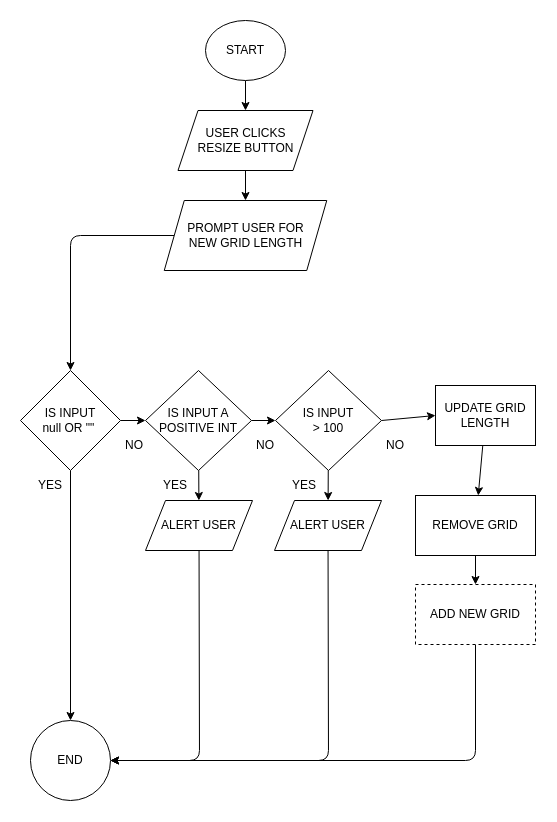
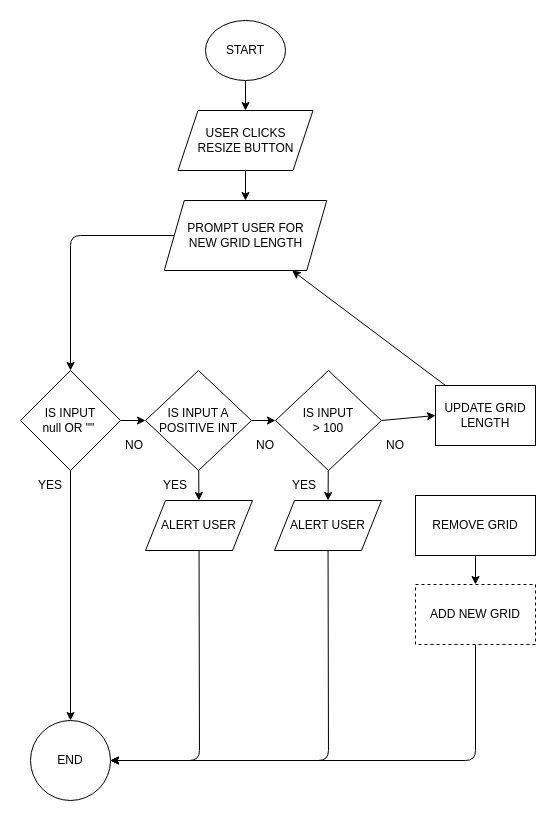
  <mxCell id="0" />
  <mxCell id="1" parent="0" />
  <mxCell id="2" value="" style="edgeStyle=none;html=1;" edge="1" parent="1" source="3" target="5"><mxGeometry relative="1" as="geometry" /></mxCell>
  <mxCell id="3" value="START" style="ellipse;whiteSpace=wrap;html=1;" vertex="1" parent="1"><mxGeometry x="205" y="20" width="80" height="60" as="geometry" /></mxCell>
  <mxCell id="4" value="" style="edgeStyle=none;html=1;" edge="1" parent="1" source="5" target="7"><mxGeometry relative="1" as="geometry" /></mxCell>
  <mxCell id="5" value="USER CLICKS&lt;br&gt;RESIZE BUTTON" style="shape=parallelogram;perimeter=parallelogramPerimeter;whiteSpace=wrap;html=1;fixedSize=1;" vertex="1" parent="1"><mxGeometry x="177.5" y="110" width="135" height="60" as="geometry" /></mxCell>
  <mxCell id="6" style="edgeStyle=none;html=1;entryX=0.5;entryY=0;entryDx=0;entryDy=0;" edge="1" parent="1" source="7" target="10"><mxGeometry relative="1" as="geometry"><Array as="points"><mxPoint x="70" y="235" /></Array></mxGeometry></mxCell>
  <mxCell id="7" value="PROMPT USER FOR&lt;br&gt;NEW GRID LENGTH" style="shape=parallelogram;perimeter=parallelogramPerimeter;whiteSpace=wrap;html=1;fixedSize=1;" vertex="1" parent="1"><mxGeometry x="163.75" y="200" width="162.5" height="70" as="geometry" /></mxCell>
  <mxCell id="8" value="" style="edgeStyle=none;html=1;" edge="1" parent="1" source="10" target="11"><mxGeometry relative="1" as="geometry" /></mxCell>
  <mxCell id="9" value="" style="edgeStyle=none;html=1;" edge="1" parent="1" source="10" target="16"><mxGeometry relative="1" as="geometry" /></mxCell>
  <mxCell id="10" value="IS INPUT&lt;br&gt;null OR &quot;&quot;&amp;nbsp;" style="rhombus;whiteSpace=wrap;html=1;rounded=0;" vertex="1" parent="1"><mxGeometry x="20" y="370" width="100" height="100" as="geometry" /></mxCell>
  <mxCell id="11" value="END" style="ellipse;whiteSpace=wrap;html=1;rounded=0;" vertex="1" parent="1"><mxGeometry x="30" y="720" width="80" height="80" as="geometry" /></mxCell>
  <mxCell id="12" value="YES" style="text;html=1;strokeColor=none;fillColor=none;align=center;verticalAlign=middle;whiteSpace=wrap;rounded=0;" vertex="1" parent="1"><mxGeometry x="20" y="470" width="60" height="30" as="geometry" /></mxCell>
  <mxCell id="13" value="NO" style="text;html=1;strokeColor=none;fillColor=none;align=center;verticalAlign=middle;whiteSpace=wrap;rounded=0;" vertex="1" parent="1"><mxGeometry x="103.75" y="430" width="60" height="30" as="geometry" /></mxCell>
  <mxCell id="14" value="" style="edgeStyle=none;html=1;" edge="1" parent="1" source="16" target="18"><mxGeometry relative="1" as="geometry" /></mxCell>
  <mxCell id="15" style="edgeStyle=none;html=1;exitX=1;exitY=0.5;exitDx=0;exitDy=0;entryX=0;entryY=0.5;entryDx=0;entryDy=0;" edge="1" parent="1" source="16" target="22"><mxGeometry relative="1" as="geometry" /></mxCell>
  <mxCell id="16" value="IS INPUT A&lt;br&gt;POSITIVE INT" style="rhombus;whiteSpace=wrap;html=1;rounded=0;" vertex="1" parent="1"><mxGeometry x="145" y="370" width="106" height="100" as="geometry" /></mxCell>
  <mxCell id="17" style="edgeStyle=none;html=1;entryX=1;entryY=0.5;entryDx=0;entryDy=0;" edge="1" parent="1" source="18" target="11"><mxGeometry relative="1" as="geometry"><Array as="points"><mxPoint x="199" y="760" /></Array></mxGeometry></mxCell>
  <mxCell id="18" value="ALERT USER" style="shape=parallelogram;perimeter=parallelogramPerimeter;whiteSpace=wrap;html=1;fixedSize=1;" vertex="1" parent="1"><mxGeometry x="145" y="500" width="107" height="50" as="geometry" /></mxCell>
  <mxCell id="19" value="YES" style="text;html=1;strokeColor=none;fillColor=none;align=center;verticalAlign=middle;whiteSpace=wrap;rounded=0;" vertex="1" parent="1"><mxGeometry x="145" y="470" width="60" height="30" as="geometry" /></mxCell>
  <mxCell id="20" style="edgeStyle=none;html=1;" edge="1" parent="1" source="22" target="25"><mxGeometry relative="1" as="geometry" /></mxCell>
  <mxCell id="21" style="edgeStyle=none;html=1;exitX=1;exitY=0.5;exitDx=0;exitDy=0;entryX=0;entryY=0.5;entryDx=0;entryDy=0;" edge="1" parent="1" source="22" target="29"><mxGeometry relative="1" as="geometry" /></mxCell>
  <mxCell id="22" value="IS INPUT&lt;br&gt;&amp;gt; 100" style="rhombus;whiteSpace=wrap;html=1;rounded=0;" vertex="1" parent="1"><mxGeometry x="275" y="370" width="106" height="100" as="geometry" /></mxCell>
  <mxCell id="23" value="NO" style="text;html=1;strokeColor=none;fillColor=none;align=center;verticalAlign=middle;whiteSpace=wrap;rounded=0;" vertex="1" parent="1"><mxGeometry x="235" y="430" width="60" height="30" as="geometry" /></mxCell>
  <mxCell id="24" style="edgeStyle=none;html=1;entryX=1;entryY=0.5;entryDx=0;entryDy=0;" edge="1" parent="1" source="25" target="11"><mxGeometry relative="1" as="geometry"><mxPoint x="327.5" y="760" as="targetPoint" /><Array as="points"><mxPoint x="328" y="760" /></Array></mxGeometry></mxCell>
  <mxCell id="25" value="ALERT USER" style="shape=parallelogram;perimeter=parallelogramPerimeter;whiteSpace=wrap;html=1;fixedSize=1;" vertex="1" parent="1"><mxGeometry x="274" y="500" width="107" height="50" as="geometry" /></mxCell>
  <mxCell id="26" value="YES" style="text;html=1;strokeColor=none;fillColor=none;align=center;verticalAlign=middle;whiteSpace=wrap;rounded=0;" vertex="1" parent="1"><mxGeometry x="274" y="470" width="60" height="30" as="geometry" /></mxCell>
  <mxCell id="27" value="NO" style="text;html=1;strokeColor=none;fillColor=none;align=center;verticalAlign=middle;whiteSpace=wrap;rounded=0;" vertex="1" parent="1"><mxGeometry x="365" y="430" width="60" height="30" as="geometry" /></mxCell>
- <mxCell id="28" value="" style="edgeStyle=none;html=1;" edge="1" parent="1" source="29" target="31"><mxGeometry relative="1" as="geometry" /></mxCell>
+ <mxCell id="28" value="" style="edgeStyle=none;html=1;" edge="1" parent="1" source="29" target="7"><mxGeometry relative="1" as="geometry" /></mxCell>
  <mxCell id="29" value="UPDATE GRID LENGTH" style="rounded=0;whiteSpace=wrap;html=1;" vertex="1" parent="1"><mxGeometry x="435" y="385" width="100" height="60" as="geometry" /></mxCell>
  <mxCell id="30" value="" style="edgeStyle=none;html=1;" edge="1" parent="1" source="31" target="33"><mxGeometry relative="1" as="geometry" /></mxCell>
  <mxCell id="31" value="REMOVE GRID" style="whiteSpace=wrap;html=1;rounded=0;" vertex="1" parent="1"><mxGeometry x="415" y="495" width="120" height="60" as="geometry" /></mxCell>
  <mxCell id="32" style="edgeStyle=none;html=1;entryX=1;entryY=0.5;entryDx=0;entryDy=0;" edge="1" parent="1" source="33" target="11"><mxGeometry relative="1" as="geometry"><Array as="points"><mxPoint x="475" y="760" /></Array></mxGeometry></mxCell>
  <mxCell id="33" value="ADD NEW GRID" style="whiteSpace=wrap;html=1;rounded=0;dashed=1;" vertex="1" parent="1"><mxGeometry x="415" y="584" width="120" height="60" as="geometry" /></mxCell>
